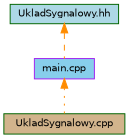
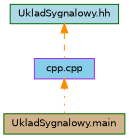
  digraph {
    node [color=darkgreen fontname=Helvetica fontsize=10 shape=record style=filled]
    edge [color=darkorange dir=back fontname=Helvetica fontsize=10 labelfontname=Helvetica labelfontsize=10]
    n1 [fillcolor=lightblue fontcolor=black height=0.2 label="UkladSygnalowy.hh" width=0.4]
-   n2 [color=purple fillcolor=skyblue height=0.2 label="main.cpp" width=0.4]
-   n3 [fillcolor=tan height=0.2 label="UkladSygnalowy.cpp" width=0.4]
+   n2 [color=purple fillcolor=skyblue height=0.2 label="cpp.cpp" width=0.4]
+   n3 [fillcolor=tan height=0.2 label="UkladSygnalowy.main" width=0.4]
    n1 -> n2 [style=dashed]
    n2 -> n3 [style=dotted]
  }
